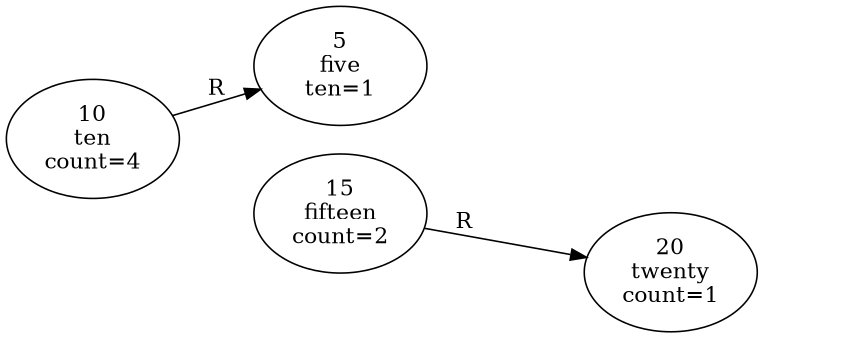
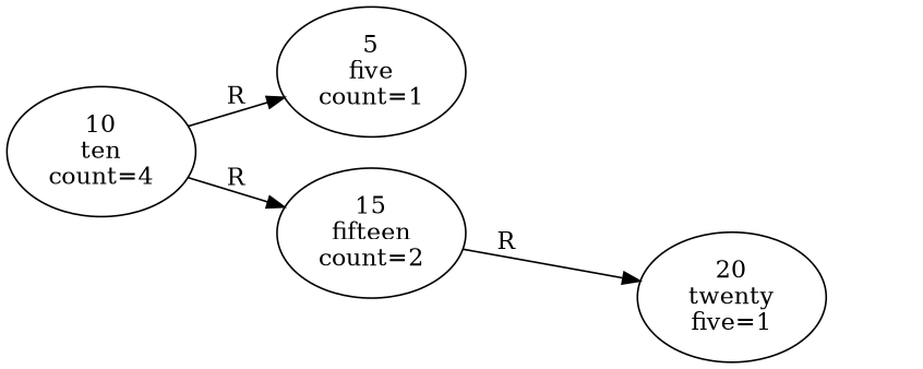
  digraph {
    rankdir=LR
    edge [taildir=se]
    n1 [label="10\nten\ncount=4"]
-   n2 [label="5\nfive\nten=1"]
+   n2 [label="5\nfive\ncount=1"]
    n3 [label="15\nfifteen\ncount=2"]
    node_1028566121_L [style=invis]
-   n5 [label="20\ntwenty\ncount=1"]
+   n5 [label="20\ntwenty\nfive=1"]
    n1 -> n2 [label=R taildir=sw]
+   n1 -> n3 [label=R]
    n3 -> node_1028566121_L [style=invis taildir=""]
    n3 -> n5 [label=R]
  }
